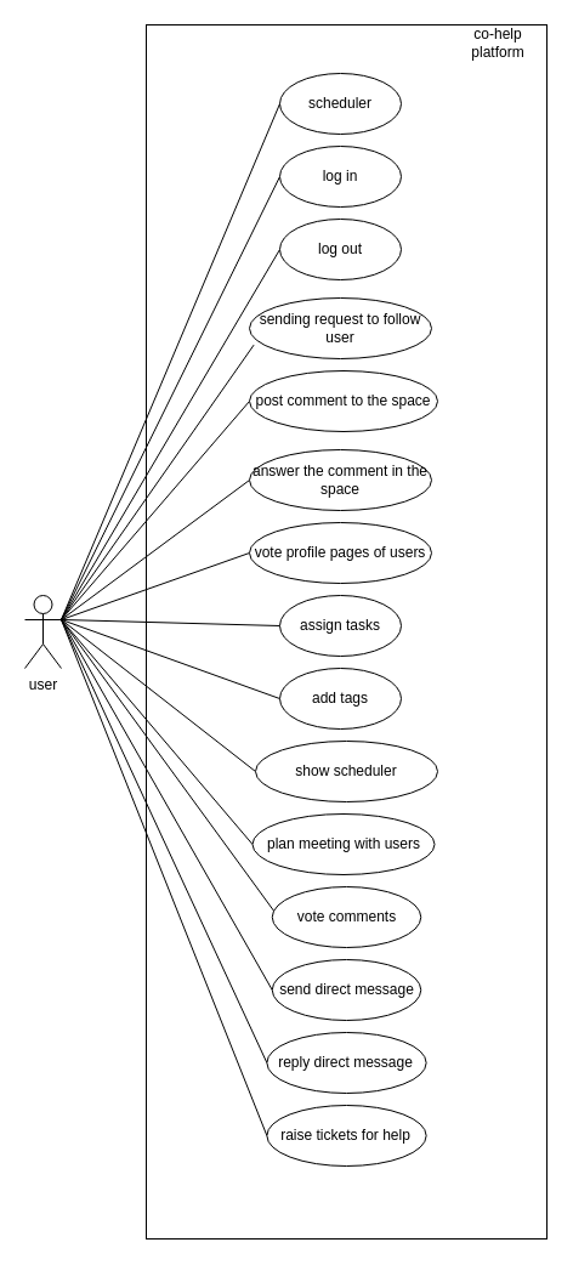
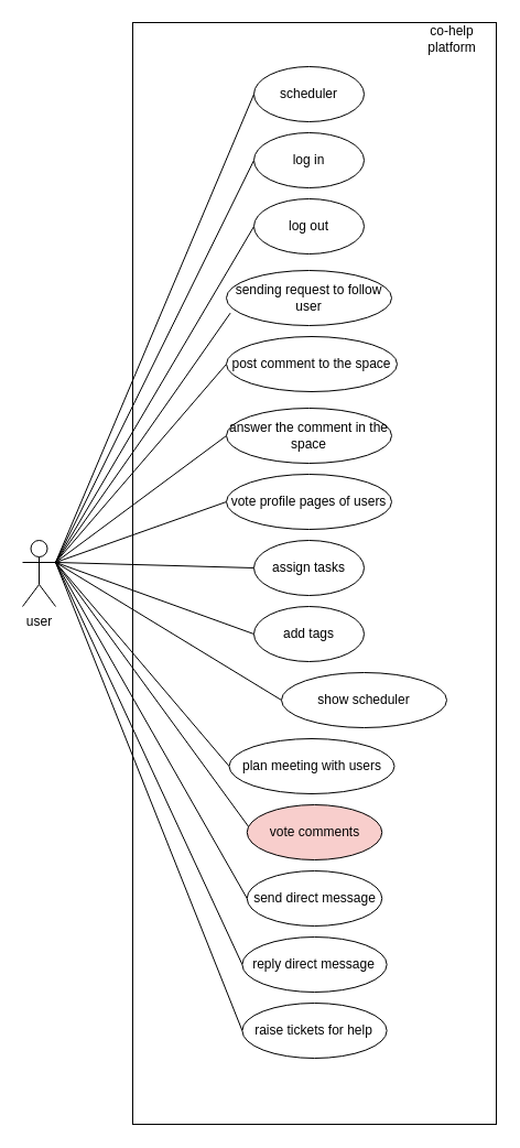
  <mxCell id="0" />
  <mxCell id="1" parent="0" />
  <mxCell id="2" value="" style="html=1;" parent="1" vertex="1"><mxGeometry x="120" y="20" width="330" height="1000" as="geometry" /></mxCell>
  <mxCell id="3" value="co-help platform" style="text;html=1;strokeColor=none;fillColor=none;align=center;verticalAlign=middle;whiteSpace=wrap;rounded=0;" parent="1" vertex="1"><mxGeometry x="370" y="20" width="80" height="30" as="geometry" /></mxCell>
  <mxCell id="4" style="rounded=0;orthogonalLoop=1;jettySize=auto;html=1;entryX=0;entryY=0.5;entryDx=0;entryDy=0;exitX=1;exitY=0.333;exitDx=0;exitDy=0;exitPerimeter=0;endArrow=none;endFill=0;" parent="1" source="18" target="20" edge="1"><mxGeometry relative="1" as="geometry" /></mxCell>
  <mxCell id="5" style="edgeStyle=none;rounded=0;orthogonalLoop=1;jettySize=auto;html=1;entryX=0;entryY=0.5;entryDx=0;entryDy=0;endArrow=none;endFill=0;exitX=1;exitY=0.333;exitDx=0;exitDy=0;exitPerimeter=0;" parent="1" source="18" target="21" edge="1"><mxGeometry relative="1" as="geometry" /></mxCell>
  <mxCell id="6" style="edgeStyle=none;rounded=0;orthogonalLoop=1;jettySize=auto;html=1;entryX=0.024;entryY=0.773;entryDx=0;entryDy=0;endArrow=none;endFill=0;entryPerimeter=0;" parent="1" target="26" edge="1"><mxGeometry relative="1" as="geometry"><mxPoint x="50" y="510" as="sourcePoint" /></mxGeometry></mxCell>
  <mxCell id="7" style="edgeStyle=none;rounded=0;orthogonalLoop=1;jettySize=auto;html=1;entryX=0;entryY=0.5;entryDx=0;entryDy=0;endArrow=none;endFill=0;exitX=1;exitY=0.333;exitDx=0;exitDy=0;exitPerimeter=0;" parent="1" source="18" target="24" edge="1"><mxGeometry relative="1" as="geometry" /></mxCell>
  <mxCell id="8" style="edgeStyle=none;rounded=0;orthogonalLoop=1;jettySize=auto;html=1;entryX=0;entryY=0.5;entryDx=0;entryDy=0;endArrow=none;endFill=0;exitX=1;exitY=0.333;exitDx=0;exitDy=0;exitPerimeter=0;" parent="1" source="18" target="25" edge="1"><mxGeometry relative="1" as="geometry" /></mxCell>
  <mxCell id="9" style="edgeStyle=none;rounded=0;orthogonalLoop=1;jettySize=auto;html=1;entryX=0;entryY=0.5;entryDx=0;entryDy=0;endArrow=none;endFill=0;exitX=1;exitY=0.333;exitDx=0;exitDy=0;exitPerimeter=0;" parent="1" source="18" target="27" edge="1"><mxGeometry relative="1" as="geometry"><mxPoint x="60" y="510" as="sourcePoint" /></mxGeometry></mxCell>
  <mxCell id="10" style="edgeStyle=none;rounded=0;orthogonalLoop=1;jettySize=auto;html=1;entryX=0;entryY=0.5;entryDx=0;entryDy=0;endArrow=none;endFill=0;exitX=1;exitY=0.333;exitDx=0;exitDy=0;exitPerimeter=0;" parent="1" source="18" target="30" edge="1"><mxGeometry relative="1" as="geometry" /></mxCell>
  <mxCell id="11" style="edgeStyle=none;rounded=0;orthogonalLoop=1;jettySize=auto;html=1;entryX=0;entryY=0.5;entryDx=0;entryDy=0;endArrow=none;endFill=0;exitX=1;exitY=0.333;exitDx=0;exitDy=0;exitPerimeter=0;" parent="1" source="18" target="29" edge="1"><mxGeometry relative="1" as="geometry" /></mxCell>
  <mxCell id="12" style="edgeStyle=none;rounded=0;orthogonalLoop=1;jettySize=auto;html=1;entryX=0;entryY=0.5;entryDx=0;entryDy=0;endArrow=none;endFill=0;exitX=1;exitY=0.333;exitDx=0;exitDy=0;exitPerimeter=0;" parent="1" source="18" target="31" edge="1"><mxGeometry relative="1" as="geometry" /></mxCell>
  <mxCell id="13" style="edgeStyle=none;rounded=0;orthogonalLoop=1;jettySize=auto;html=1;entryX=0;entryY=0.5;entryDx=0;entryDy=0;endArrow=none;endFill=0;exitX=1;exitY=0.333;exitDx=0;exitDy=0;exitPerimeter=0;" parent="1" source="18" target="32" edge="1"><mxGeometry relative="1" as="geometry" /></mxCell>
  <mxCell id="14" style="edgeStyle=none;rounded=0;orthogonalLoop=1;jettySize=auto;html=1;entryX=0;entryY=1;entryDx=0;entryDy=0;endArrow=none;endFill=0;exitX=1;exitY=0.333;exitDx=0;exitDy=0;exitPerimeter=0;" parent="1" source="18" target="28" edge="1"><mxGeometry relative="1" as="geometry" /></mxCell>
  <mxCell id="15" style="edgeStyle=none;rounded=0;orthogonalLoop=1;jettySize=auto;html=1;entryX=0;entryY=0.5;entryDx=0;entryDy=0;endArrow=none;endFill=0;exitX=1;exitY=0.333;exitDx=0;exitDy=0;exitPerimeter=0;" parent="1" source="18" target="22" edge="1"><mxGeometry relative="1" as="geometry" /></mxCell>
  <mxCell id="16" style="edgeStyle=none;rounded=0;orthogonalLoop=1;jettySize=auto;html=1;entryX=0;entryY=0.5;entryDx=0;entryDy=0;endArrow=none;endFill=0;exitX=1;exitY=0.333;exitDx=0;exitDy=0;exitPerimeter=0;" parent="1" source="18" target="23" edge="1"><mxGeometry relative="1" as="geometry" /></mxCell>
  <mxCell id="17" style="edgeStyle=none;rounded=0;orthogonalLoop=1;jettySize=auto;html=1;entryX=0;entryY=0.5;entryDx=0;entryDy=0;endArrow=none;endFill=0;exitX=1;exitY=0.333;exitDx=0;exitDy=0;exitPerimeter=0;" parent="1" source="18" target="33" edge="1"><mxGeometry relative="1" as="geometry" /></mxCell>
  <mxCell id="18" value="user" style="shape=umlActor;verticalLabelPosition=bottom;verticalAlign=top;html=1;outlineConnect=0;" parent="1" vertex="1"><mxGeometry x="20" y="490" width="30" height="60" as="geometry" /></mxCell>
  <mxCell id="19" value="scheduler" style="ellipse;whiteSpace=wrap;html=1;" parent="1" vertex="1"><mxGeometry x="230" y="60" width="100" height="50" as="geometry" /></mxCell>
  <mxCell id="20" value="log in" style="ellipse;whiteSpace=wrap;html=1;" parent="1" vertex="1"><mxGeometry x="230" y="120" width="100" height="50" as="geometry" /></mxCell>
  <mxCell id="21" value="log out" style="ellipse;whiteSpace=wrap;html=1;" parent="1" vertex="1"><mxGeometry x="230" y="180" width="100" height="50" as="geometry" /></mxCell>
  <mxCell id="22" value="send direct message" style="ellipse;whiteSpace=wrap;html=1;" parent="1" vertex="1"><mxGeometry x="223.75" y="790" width="122.5" height="50" as="geometry" /></mxCell>
  <mxCell id="23" value="reply direct message" style="ellipse;whiteSpace=wrap;html=1;" parent="1" vertex="1"><mxGeometry x="219.38" y="850" width="131.25" height="50" as="geometry" /></mxCell>
  <mxCell id="24" value="post comment to the space" style="ellipse;whiteSpace=wrap;html=1;" parent="1" vertex="1"><mxGeometry x="205" y="305" width="155" height="50" as="geometry" /></mxCell>
  <mxCell id="25" value="answer the comment in the space" style="ellipse;whiteSpace=wrap;html=1;" parent="1" vertex="1"><mxGeometry x="205" y="370" width="150" height="50" as="geometry" /></mxCell>
  <mxCell id="26" value="sending request to follow user" style="ellipse;whiteSpace=wrap;html=1;" parent="1" vertex="1"><mxGeometry x="205" y="245" width="150" height="50" as="geometry" /></mxCell>
  <mxCell id="27" value="vote profile pages of users" style="ellipse;whiteSpace=wrap;html=1;" parent="1" vertex="1"><mxGeometry x="205" y="430" width="150" height="50" as="geometry" /></mxCell>
- <mxCell id="28" value="vote comments" style="ellipse;whiteSpace=wrap;html=1;" parent="1" vertex="1"><mxGeometry x="223.75" y="730" width="122.5" height="50" as="geometry" /></mxCell>
+ <mxCell id="28" value="vote comments" style="ellipse;whiteSpace=wrap;html=1;fillColor=#f8cecc;" parent="1" vertex="1"><mxGeometry x="223.75" y="730" width="122.5" height="50" as="geometry" /></mxCell>
  <mxCell id="29" value="add tags" style="ellipse;whiteSpace=wrap;html=1;" parent="1" vertex="1"><mxGeometry x="230" y="550" width="100" height="50" as="geometry" /></mxCell>
  <mxCell id="30" value="assign tasks" style="ellipse;whiteSpace=wrap;html=1;" parent="1" vertex="1"><mxGeometry x="230" y="490" width="100" height="50" as="geometry" /></mxCell>
- <mxCell id="31" value="show scheduler" style="ellipse;whiteSpace=wrap;html=1;" parent="1" vertex="1"><mxGeometry x="210" y="610" width="150" height="50" as="geometry" /></mxCell>
+ <mxCell id="31" value="show scheduler" style="ellipse;whiteSpace=wrap;html=1;" parent="1" vertex="1"><mxGeometry x="255" y="610" width="150" height="50" as="geometry" /></mxCell>
  <mxCell id="32" value="plan meeting with users" style="ellipse;whiteSpace=wrap;html=1;" parent="1" vertex="1"><mxGeometry x="207.5" y="670" width="150" height="50" as="geometry" /></mxCell>
  <mxCell id="33" value="raise tickets for help" style="ellipse;whiteSpace=wrap;html=1;" parent="1" vertex="1"><mxGeometry x="219.38" y="910" width="131.25" height="50" as="geometry" /></mxCell>
  <mxCell id="34" value="" style="endArrow=none;html=1;rounded=0;exitX=1;exitY=0.333;exitDx=0;exitDy=0;exitPerimeter=0;entryX=0;entryY=0.5;entryDx=0;entryDy=0;" parent="1" source="18" target="19" edge="1"><mxGeometry width="50" height="50" relative="1" as="geometry"><mxPoint x="240" y="540" as="sourcePoint" /><mxPoint x="290" y="490" as="targetPoint" /></mxGeometry></mxCell>
